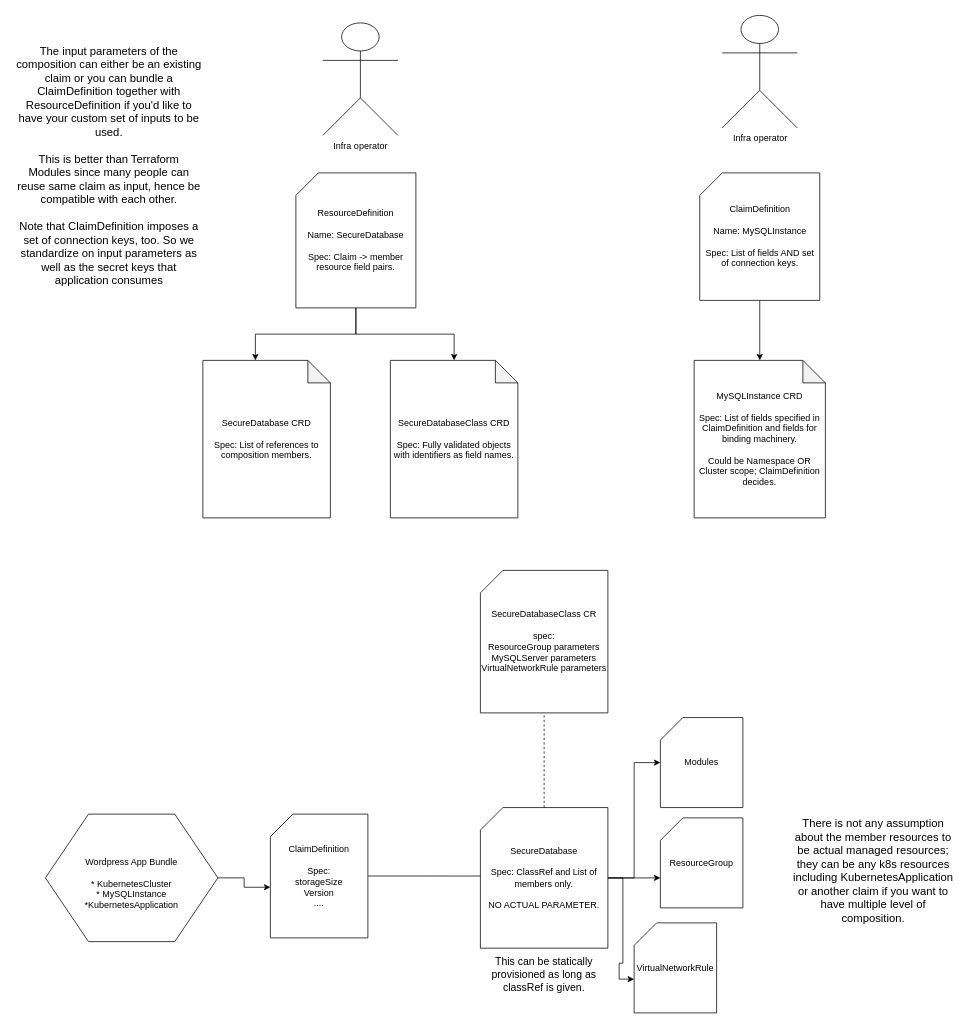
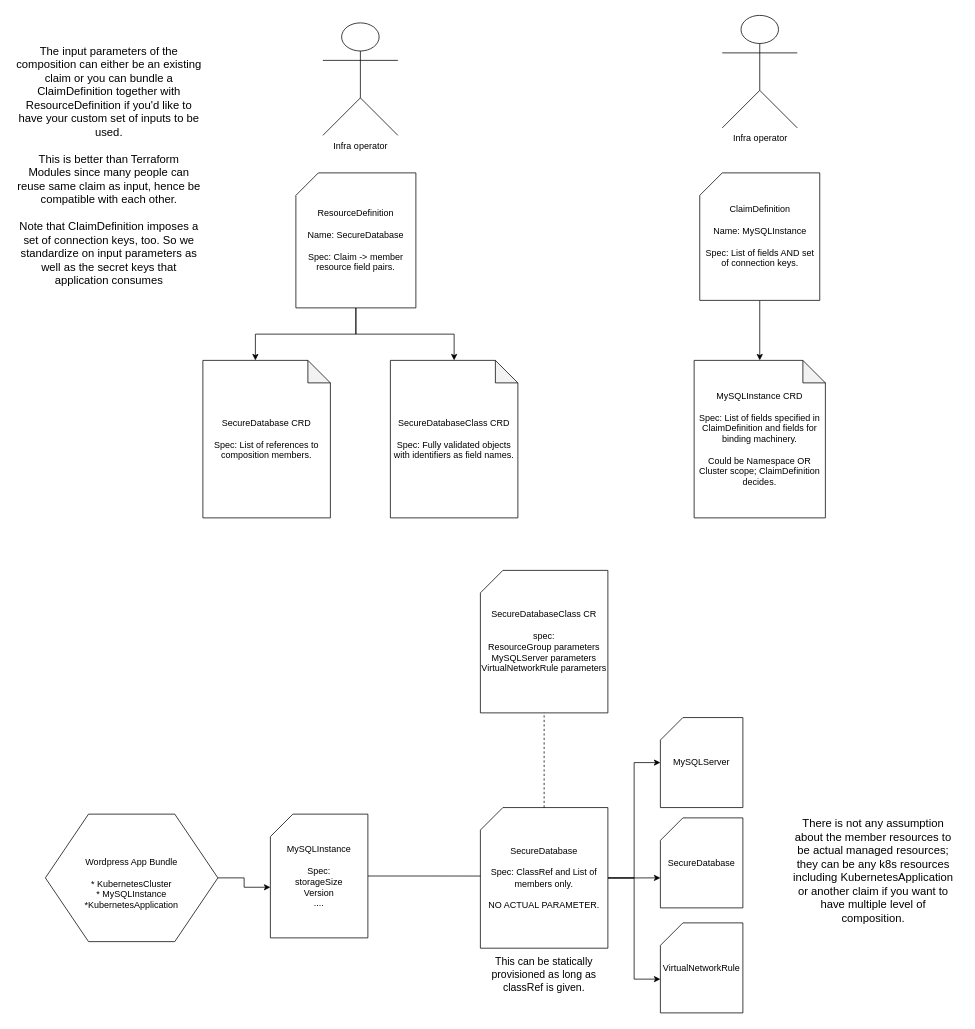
  <mxCell id="0" />
  <mxCell id="1" parent="0" />
  <mxCell id="2" value="&lt;div&gt;Infra operator&lt;/div&gt;" style="shape=umlActor;verticalLabelPosition=bottom;labelBackgroundColor=#ffffff;verticalAlign=top;html=1;outlineConnect=0;" vertex="1" parent="1"><mxGeometry x="430" y="30" width="100" height="150" as="geometry" /></mxCell>
  <mxCell id="3" style="edgeStyle=orthogonalEdgeStyle;rounded=0;orthogonalLoop=1;jettySize=auto;html=1;" edge="1" parent="1" source="5" target="9"><mxGeometry relative="1" as="geometry" /></mxCell>
  <mxCell id="4" style="edgeStyle=orthogonalEdgeStyle;rounded=0;orthogonalLoop=1;jettySize=auto;html=1;entryX=0;entryY=0;entryDx=70;entryDy=0;entryPerimeter=0;" edge="1" parent="1" source="5" target="8"><mxGeometry relative="1" as="geometry" /></mxCell>
  <mxCell id="5" value="&lt;div&gt;ResourceDefinition&lt;/div&gt;&lt;div&gt;&lt;br&gt;&lt;/div&gt;&lt;div&gt;Name: SecureDatabase&lt;/div&gt;&lt;div&gt;&lt;br&gt;&lt;/div&gt;&lt;div&gt;Spec: Claim -&amp;gt; member resource field pairs.&lt;br&gt;&lt;/div&gt;" style="shape=card;whiteSpace=wrap;html=1;" vertex="1" parent="1"><mxGeometry x="394" y="230" width="160" height="180" as="geometry" /></mxCell>
  <mxCell id="6" style="edgeStyle=orthogonalEdgeStyle;rounded=0;orthogonalLoop=1;jettySize=auto;html=1;" edge="1" parent="1" source="7" target="10"><mxGeometry relative="1" as="geometry" /></mxCell>
  <mxCell id="7" value="&lt;div&gt;ClaimDefinition&lt;/div&gt;&lt;div&gt;&lt;br&gt;&lt;/div&gt;&lt;div&gt;Name: MySQLInstance&lt;/div&gt;&lt;div&gt;&lt;br&gt;&lt;/div&gt;&lt;div&gt;Spec: List of fields AND set of connection keys.&lt;br&gt;&lt;/div&gt;" style="shape=card;whiteSpace=wrap;html=1;" vertex="1" parent="1"><mxGeometry x="932.5" y="230" width="160" height="170" as="geometry" /></mxCell>
  <mxCell id="8" value="&lt;div&gt;SecureDatabase CRD&lt;/div&gt;&lt;div&gt;&lt;br&gt;&lt;/div&gt;&lt;div&gt;Spec: List of references to composition members.&lt;br&gt;&lt;/div&gt;" style="shape=note;whiteSpace=wrap;html=1;backgroundOutline=1;darkOpacity=0.05;" vertex="1" parent="1"><mxGeometry x="270" y="480" width="170" height="210" as="geometry" /></mxCell>
  <mxCell id="9" value="&lt;div&gt;SecureDatabaseClass CRD&lt;/div&gt;&lt;div&gt;&lt;br&gt;&lt;/div&gt;&lt;div&gt;Spec: Fully validated objects with identifiers as field names.&lt;br&gt;&lt;/div&gt;" style="shape=note;whiteSpace=wrap;html=1;backgroundOutline=1;darkOpacity=0.05;" vertex="1" parent="1"><mxGeometry x="520" y="480" width="170" height="210" as="geometry" /></mxCell>
  <mxCell id="10" value="&lt;div&gt;MySQLInstance CRD&lt;/div&gt;&lt;div&gt;&lt;br&gt;&lt;/div&gt;&lt;div&gt;Spec: List of fields specified in ClaimDefinition and fields for binding machinery.&lt;/div&gt;&lt;div&gt;&lt;br&gt;&lt;/div&gt;&lt;div&gt;Could be Namespace OR Cluster scope; ClaimDefinition decides.&lt;br&gt;&lt;/div&gt;" style="shape=note;whiteSpace=wrap;html=1;backgroundOutline=1;darkOpacity=0.05;" vertex="1" parent="1"><mxGeometry x="925" y="480" width="175" height="210" as="geometry" /></mxCell>
  <mxCell id="11" style="edgeStyle=orthogonalEdgeStyle;rounded=0;orthogonalLoop=1;jettySize=auto;html=1;entryX=0;entryY=0;entryDx=0;entryDy=97.5;entryPerimeter=0;" edge="1" parent="1" source="12" target="14"><mxGeometry relative="1" as="geometry" /></mxCell>
  <mxCell id="12" value="&lt;div&gt;&lt;br&gt;&lt;/div&gt;&lt;div&gt;Wordpress App Bundle&lt;br&gt;&lt;/div&gt;&lt;div&gt;&lt;br&gt;&lt;/div&gt;&lt;div&gt;* KubernetesCluster&lt;/div&gt;&lt;div&gt;* MySQLInstance&lt;/div&gt;&lt;div&gt;*KubernetesApplication&lt;br&gt;&lt;/div&gt;" style="shape=hexagon;perimeter=hexagonPerimeter2;whiteSpace=wrap;html=1;" vertex="1" parent="1"><mxGeometry x="60" y="1085" width="230" height="170" as="geometry" /></mxCell>
  <mxCell id="13" style="edgeStyle=orthogonalEdgeStyle;rounded=0;orthogonalLoop=1;jettySize=auto;html=1;entryX=0.059;entryY=0.487;entryDx=0;entryDy=0;entryPerimeter=0;" edge="1" parent="1" source="14" target="18"><mxGeometry relative="1" as="geometry" /></mxCell>
- <mxCell id="14" value="&lt;div&gt;ClaimDefinition&lt;/div&gt;&lt;div&gt;&lt;br&gt;&lt;/div&gt;&lt;div&gt;Spec:&lt;/div&gt;&lt;div&gt;storageSize&lt;/div&gt;&lt;div&gt;Version&lt;/div&gt;&lt;div&gt;....&lt;br&gt;&lt;/div&gt;" style="shape=card;whiteSpace=wrap;html=1;" vertex="1" parent="1"><mxGeometry x="360" y="1085" width="130" height="165" as="geometry" /></mxCell>
+ <mxCell id="14" value="&lt;div&gt;MySQLInstance&lt;/div&gt;&lt;div&gt;&lt;br&gt;&lt;/div&gt;&lt;div&gt;Spec:&lt;/div&gt;&lt;div&gt;storageSize&lt;/div&gt;&lt;div&gt;Version&lt;/div&gt;&lt;div&gt;....&lt;br&gt;&lt;/div&gt;" style="shape=card;whiteSpace=wrap;html=1;" vertex="1" parent="1"><mxGeometry x="360" y="1085" width="130" height="165" as="geometry" /></mxCell>
  <mxCell id="15" style="edgeStyle=orthogonalEdgeStyle;rounded=0;orthogonalLoop=1;jettySize=auto;html=1;" edge="1" parent="1" source="18" target="21"><mxGeometry relative="1" as="geometry" /></mxCell>
  <mxCell id="16" style="edgeStyle=orthogonalEdgeStyle;rounded=0;orthogonalLoop=1;jettySize=auto;html=1;entryX=0;entryY=0;entryDx=0;entryDy=80;entryPerimeter=0;" edge="1" parent="1" source="18" target="20"><mxGeometry relative="1" as="geometry" /></mxCell>
  <mxCell id="17" style="edgeStyle=orthogonalEdgeStyle;rounded=0;orthogonalLoop=1;jettySize=auto;html=1;entryX=0;entryY=0;entryDx=0;entryDy=75;entryPerimeter=0;" edge="1" parent="1" source="18" target="19"><mxGeometry relative="1" as="geometry" /></mxCell>
  <mxCell id="18" value="&lt;div&gt;SecureDatabase&lt;/div&gt;&lt;div&gt;&lt;br&gt;&lt;/div&gt;&lt;div&gt;Spec: ClassRef and List of members only.&lt;/div&gt;&lt;div&gt;&lt;br&gt;&lt;/div&gt;&lt;div&gt;NO ACTUAL PARAMETER.&lt;br&gt;&lt;/div&gt;" style="shape=card;whiteSpace=wrap;html=1;" vertex="1" parent="1"><mxGeometry x="640" y="1076.25" width="170" height="187.5" as="geometry" /></mxCell>
- <mxCell id="19" value="VirtualNetworkRule" style="shape=card;whiteSpace=wrap;html=1;" vertex="1" parent="1"><mxGeometry x="845" y="1230" width="110" height="120" as="geometry" /></mxCell>
- <mxCell id="20" value="ResourceGroup" style="shape=card;whiteSpace=wrap;html=1;" vertex="1" parent="1"><mxGeometry x="880" y="1090" width="110" height="120" as="geometry" /></mxCell>
- <mxCell id="21" value="Modules" style="shape=card;whiteSpace=wrap;html=1;" vertex="1" parent="1"><mxGeometry x="880" y="956.25" width="110" height="120" as="geometry" /></mxCell>
+ <mxCell id="19" value="VirtualNetworkRule" style="shape=card;whiteSpace=wrap;html=1;" vertex="1" parent="1"><mxGeometry x="880" y="1230" width="110" height="120" as="geometry" /></mxCell>
+ <mxCell id="20" value="SecureDatabase" style="shape=card;whiteSpace=wrap;html=1;" vertex="1" parent="1"><mxGeometry x="880" y="1090" width="110" height="120" as="geometry" /></mxCell>
+ <mxCell id="21" value="MySQLServer" style="shape=card;whiteSpace=wrap;html=1;" vertex="1" parent="1"><mxGeometry x="880" y="956.25" width="110" height="120" as="geometry" /></mxCell>
  <mxCell id="22" value="&lt;div&gt;SecureDatabaseClass CR&lt;/div&gt;&lt;div&gt;&lt;br&gt;&lt;/div&gt;&lt;div&gt;spec:&lt;/div&gt;&lt;div&gt;ResourceGroup parameters&lt;/div&gt;&lt;div&gt;MySQLServer parameters&lt;/div&gt;&lt;div&gt;VirtualNetworkRule parameters&lt;br&gt;&lt;/div&gt;" style="shape=card;whiteSpace=wrap;html=1;" vertex="1" parent="1"><mxGeometry x="640" y="760" width="170" height="190" as="geometry" /></mxCell>
  <mxCell id="23" value="" style="endArrow=none;dashed=1;html=1;entryX=0.5;entryY=1;entryDx=0;entryDy=0;entryPerimeter=0;exitX=0.5;exitY=0;exitDx=0;exitDy=0;exitPerimeter=0;" edge="1" parent="1" source="18" target="22"><mxGeometry width="50" height="50" relative="1" as="geometry"><mxPoint x="450" y="1050" as="sourcePoint" /><mxPoint x="500" y="1000" as="targetPoint" /></mxGeometry></mxCell>
  <mxCell id="24" value="&lt;div&gt;Infra operator&lt;/div&gt;" style="shape=umlActor;verticalLabelPosition=bottom;labelBackgroundColor=#ffffff;verticalAlign=top;html=1;outlineConnect=0;" vertex="1" parent="1"><mxGeometry x="962.5" y="20" width="100" height="150" as="geometry" /></mxCell>
  <mxCell id="25" value="This can be statically provisioned as long as classRef is given." style="text;html=1;strokeColor=none;fillColor=none;align=center;verticalAlign=middle;whiteSpace=wrap;rounded=0;fontSize=14;" vertex="1" parent="1"><mxGeometry x="645" y="1263.75" width="160" height="70" as="geometry" /></mxCell>
  <mxCell id="26" value="&lt;div style=&quot;font-size: 15px&quot;&gt;There is not any assumption about the member resources to be actual managed resources; they can be any k8s resources including KubernetesApplication or another claim if you want to have multiple level of composition.&lt;br&gt;&lt;/div&gt;" style="text;html=1;strokeColor=none;fillColor=none;align=center;verticalAlign=middle;whiteSpace=wrap;rounded=0;fontSize=15;" vertex="1" parent="1"><mxGeometry x="1050" y="1090" width="227.5" height="140" as="geometry" /></mxCell>
  <mxCell id="27" value="&lt;div&gt;The input parameters of the composition can either be an existing claim or you can bundle a ClaimDefinition together with ResourceDefinition if you'd like to have your custom set of inputs to be used.&lt;/div&gt;&lt;div&gt;&lt;br&gt;&lt;/div&gt;&lt;div&gt;This is better than Terraform Modules since many people can reuse same claim as input, hence be compatible with each other.&lt;/div&gt;&lt;div&gt;&lt;br&gt;&lt;/div&gt;&lt;div&gt;Note that ClaimDefinition imposes a set of connection keys, too. So we standardize on input parameters as well as the secret keys that application consumes&lt;br&gt;&lt;/div&gt;" style="text;html=1;strokeColor=none;fillColor=none;align=center;verticalAlign=middle;whiteSpace=wrap;rounded=0;fontSize=15;" vertex="1" parent="1"><mxGeometry x="20" y="40" width="250" height="360" as="geometry" /></mxCell>
